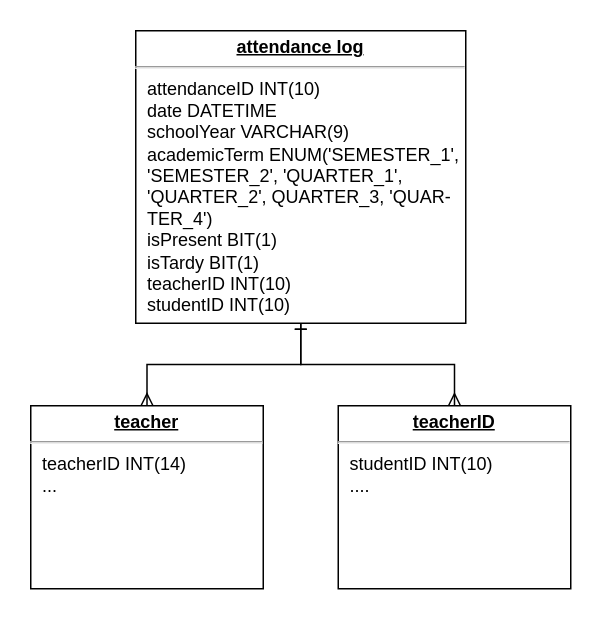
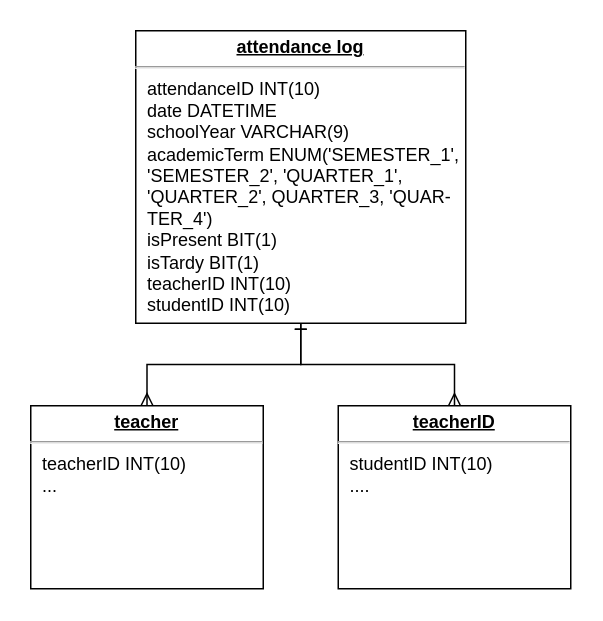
  <mxCell id="0" />
  <mxCell id="1" parent="0" />
  <mxCell id="2" style="edgeStyle=orthogonalEdgeStyle;rounded=0;orthogonalLoop=1;jettySize=auto;html=1;endArrow=ERmany;endFill=0;startArrow=ERone;startFill=0;" parent="1" source="3" target="6" edge="1"><mxGeometry relative="1" as="geometry" /></mxCell>
  <mxCell id="3" value="&lt;p style=&quot;margin: 0px ; margin-top: 4px ; text-align: center ; text-decoration: underline&quot;&gt;&lt;b&gt;attendance log&lt;/b&gt;&lt;/p&gt;&lt;hr&gt;&lt;p style=&quot;margin: 0px ; margin-left: 8px&quot;&gt;attendanceID INT(10)&lt;/p&gt;&lt;p style=&quot;margin: 0px ; margin-left: 8px&quot;&gt;date DATETIME&lt;/p&gt;&lt;p style=&quot;margin: 0px ; margin-left: 8px&quot;&gt;schoolYear VARCHAR(9)&lt;/p&gt;&lt;p style=&quot;margin: 0px ; margin-left: 8px&quot;&gt;academicTerm ENUM('SEMESTER_1',&lt;/p&gt;&lt;p style=&quot;margin: 0px ; margin-left: 8px&quot;&gt;'SEMESTER_2', 'QUARTER_1',&lt;/p&gt;&lt;p style=&quot;margin: 0px ; margin-left: 8px&quot;&gt;'QUARTER_2', QUARTER_3, 'QUAR-&lt;/p&gt;&lt;p style=&quot;margin: 0px ; margin-left: 8px&quot;&gt;TER_4')&lt;/p&gt;&lt;p style=&quot;margin: 0px ; margin-left: 8px&quot;&gt;isPresent BIT(1)&lt;/p&gt;&lt;p style=&quot;margin: 0px ; margin-left: 8px&quot;&gt;isTardy BIT(1)&lt;/p&gt;&lt;p style=&quot;margin: 0px ; margin-left: 8px&quot;&gt;teacherID INT(10)&lt;/p&gt;&lt;p style=&quot;margin: 0px ; margin-left: 8px&quot;&gt;studentID INT(10)&lt;/p&gt;" style="verticalAlign=top;align=left;overflow=fill;fontSize=12;fontFamily=Helvetica;html=1;rounded=0;shadow=0;comic=0;labelBackgroundColor=none;strokeColor=#000000;strokeWidth=1;fillColor=#ffffff;" parent="1" vertex="1"><mxGeometry x="90" y="20" width="220" height="195" as="geometry" /></mxCell>
  <mxCell id="4" style="edgeStyle=orthogonalEdgeStyle;rounded=0;orthogonalLoop=1;jettySize=auto;html=1;entryX=0.5;entryY=1;entryDx=0;entryDy=0;startArrow=ERmany;startFill=0;endArrow=ERone;endFill=0;" parent="1" source="5" target="3" edge="1"><mxGeometry relative="1" as="geometry" /></mxCell>
  <mxCell id="5" value="&lt;p style=&quot;margin: 0px ; margin-top: 4px ; text-align: center ; text-decoration: underline&quot;&gt;&lt;b&gt;teacherID&lt;/b&gt;&lt;/p&gt;&lt;hr&gt;&lt;p style=&quot;margin: 0px ; margin-left: 8px&quot;&gt;studentID INT(10)&lt;/p&gt;&lt;p style=&quot;margin: 0px ; margin-left: 8px&quot;&gt;&lt;span&gt;....&lt;/span&gt;&lt;/p&gt;" style="verticalAlign=top;align=left;overflow=fill;fontSize=12;fontFamily=Helvetica;html=1;rounded=0;shadow=0;comic=0;labelBackgroundColor=none;strokeColor=#000000;strokeWidth=1;fillColor=#ffffff;" parent="1" vertex="1"><mxGeometry x="225" y="270" width="155" height="122" as="geometry" /></mxCell>
- <mxCell id="6" value="&lt;p style=&quot;margin: 0px ; margin-top: 4px ; text-align: center ; text-decoration: underline&quot;&gt;&lt;b&gt;teacher&lt;/b&gt;&lt;/p&gt;&lt;hr&gt;&lt;p style=&quot;margin: 0px ; margin-left: 8px&quot;&gt;teacherID INT(14)&lt;/p&gt;&lt;p style=&quot;margin: 0px ; margin-left: 8px&quot;&gt;...&lt;/p&gt;" style="verticalAlign=top;align=left;overflow=fill;fontSize=12;fontFamily=Helvetica;html=1;rounded=0;shadow=0;comic=0;labelBackgroundColor=none;strokeColor=#000000;strokeWidth=1;fillColor=#ffffff;" parent="1" vertex="1"><mxGeometry x="20" y="270" width="155" height="122" as="geometry" /></mxCell>
+ <mxCell id="6" value="&lt;p style=&quot;margin: 0px ; margin-top: 4px ; text-align: center ; text-decoration: underline&quot;&gt;&lt;b&gt;teacher&lt;/b&gt;&lt;/p&gt;&lt;hr&gt;&lt;p style=&quot;margin: 0px ; margin-left: 8px&quot;&gt;teacherID INT(10)&lt;/p&gt;&lt;p style=&quot;margin: 0px ; margin-left: 8px&quot;&gt;...&lt;/p&gt;" style="verticalAlign=top;align=left;overflow=fill;fontSize=12;fontFamily=Helvetica;html=1;rounded=0;shadow=0;comic=0;labelBackgroundColor=none;strokeColor=#000000;strokeWidth=1;fillColor=#ffffff;" parent="1" vertex="1"><mxGeometry x="20" y="270" width="155" height="122" as="geometry" /></mxCell>
